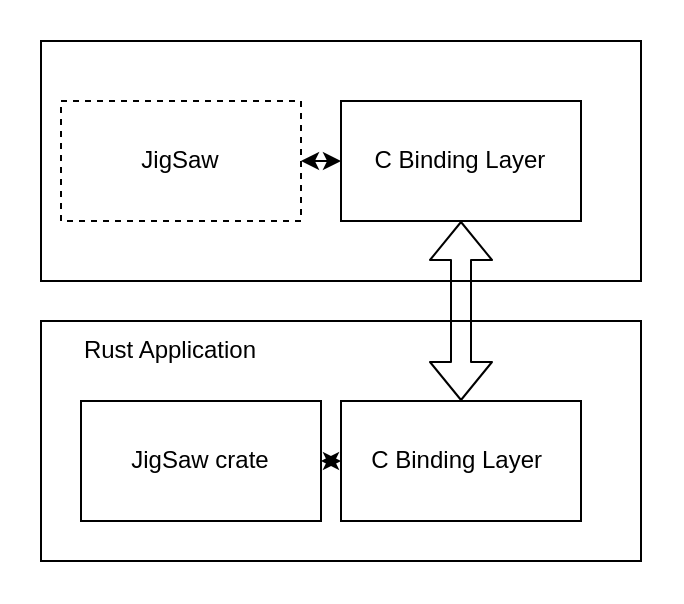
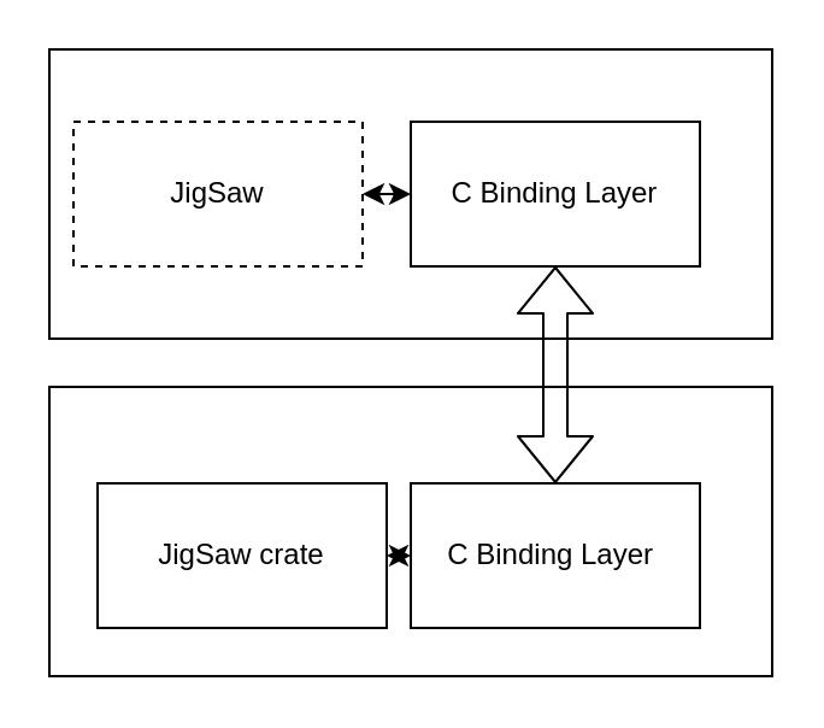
  <mxCell id="0" />
  <mxCell id="1" parent="0" />
  <mxCell id="2" value="" style="group" vertex="1" connectable="0" parent="1"><mxGeometry x="20" y="20" width="300" height="260" as="geometry" /></mxCell>
  <mxCell id="3" value="" style="rounded=0;whiteSpace=wrap;html=1;" vertex="1" parent="2"><mxGeometry width="300" height="120" as="geometry" /></mxCell>
  <mxCell id="4" value="JigSaw" style="rounded=0;whiteSpace=wrap;html=1;dashed=1;" vertex="1" parent="2"><mxGeometry x="10" y="30" width="120" height="60" as="geometry" /></mxCell>
  <mxCell id="5" value="C Binding Layer" style="rounded=0;whiteSpace=wrap;html=1;" vertex="1" parent="2"><mxGeometry x="150" y="30" width="120" height="60" as="geometry" /></mxCell>
  <mxCell id="6" value="" style="rounded=0;whiteSpace=wrap;html=1;" vertex="1" parent="2"><mxGeometry y="140" width="300" height="120" as="geometry" /></mxCell>
- <mxCell id="7" value="Rust Application" style="text;html=1;strokeColor=none;fillColor=none;align=center;verticalAlign=middle;whiteSpace=wrap;rounded=0;" vertex="1" parent="2"><mxGeometry y="140" width="130" height="30" as="geometry" /></mxCell>
  <mxCell id="8" value="C Binding Layer&amp;nbsp;" style="rounded=0;whiteSpace=wrap;html=1;" vertex="1" parent="2"><mxGeometry x="150" y="180" width="120" height="60" as="geometry" /></mxCell>
  <mxCell id="9" value="JigSaw crate" style="rounded=0;whiteSpace=wrap;html=1;" vertex="1" parent="2"><mxGeometry x="20" y="180" width="120" height="60" as="geometry" /></mxCell>
  <mxCell id="10" value="" style="shape=flexArrow;endArrow=classic;startArrow=classic;html=1;" edge="1" parent="2" source="8" target="5"><mxGeometry width="100" height="100" relative="1" as="geometry"><mxPoint x="170" y="200" as="sourcePoint" /><mxPoint x="270" y="100" as="targetPoint" /></mxGeometry></mxCell>
  <mxCell id="11" value="" style="endArrow=classic;startArrow=classic;html=1;" edge="1" parent="2" source="9"><mxGeometry width="50" height="50" relative="1" as="geometry"><mxPoint x="130" y="260" as="sourcePoint" /><mxPoint x="150" y="210" as="targetPoint" /></mxGeometry></mxCell>
  <mxCell id="12" value="" style="endArrow=classic;startArrow=classic;html=1;exitX=1;exitY=0.5;exitDx=0;exitDy=0;" edge="1" parent="2" source="4"><mxGeometry width="50" height="50" relative="1" as="geometry"><mxPoint x="130" y="110" as="sourcePoint" /><mxPoint x="150" y="60" as="targetPoint" /></mxGeometry></mxCell>
